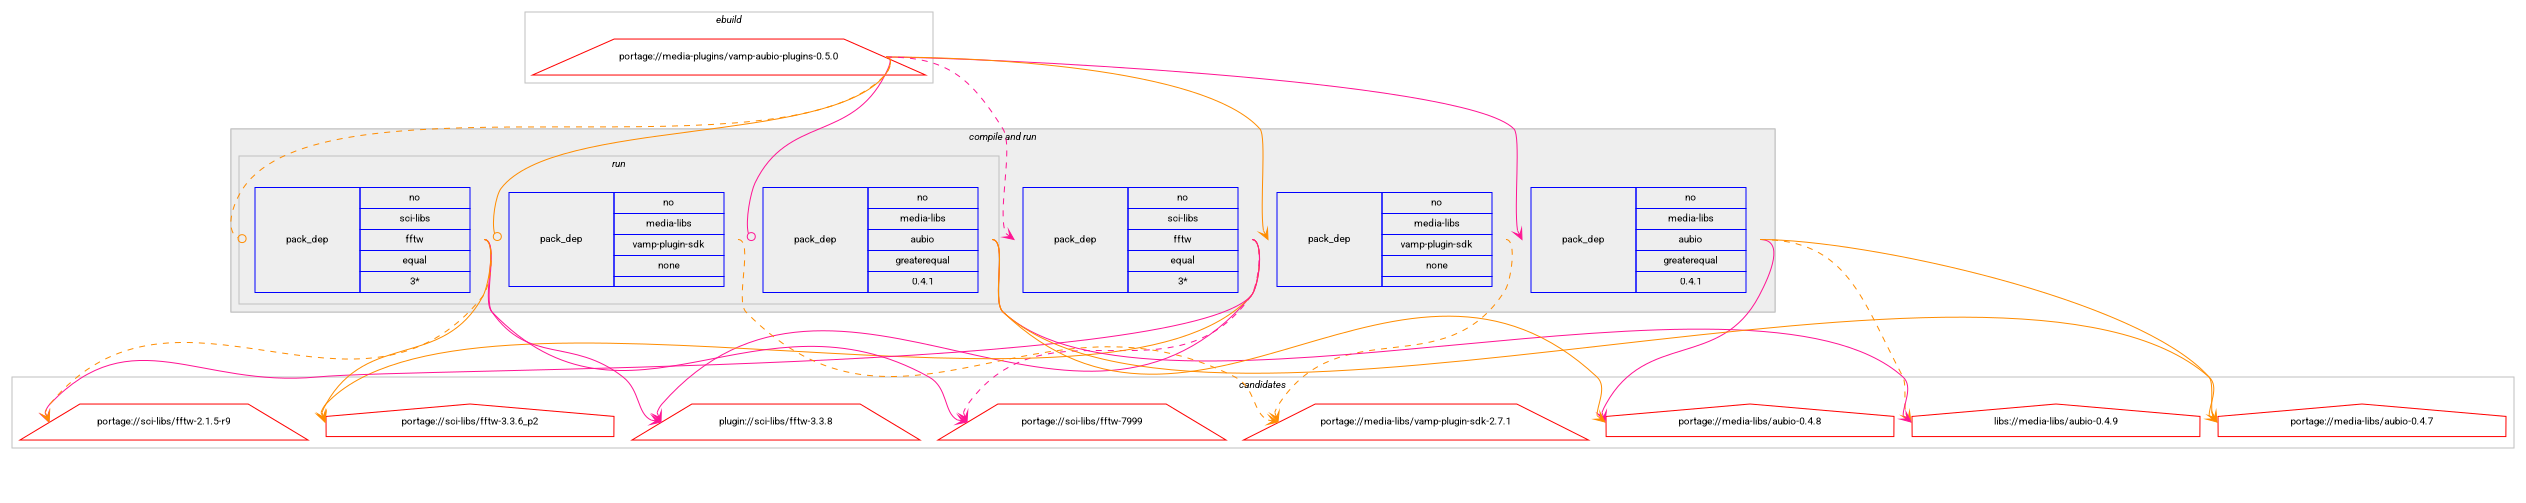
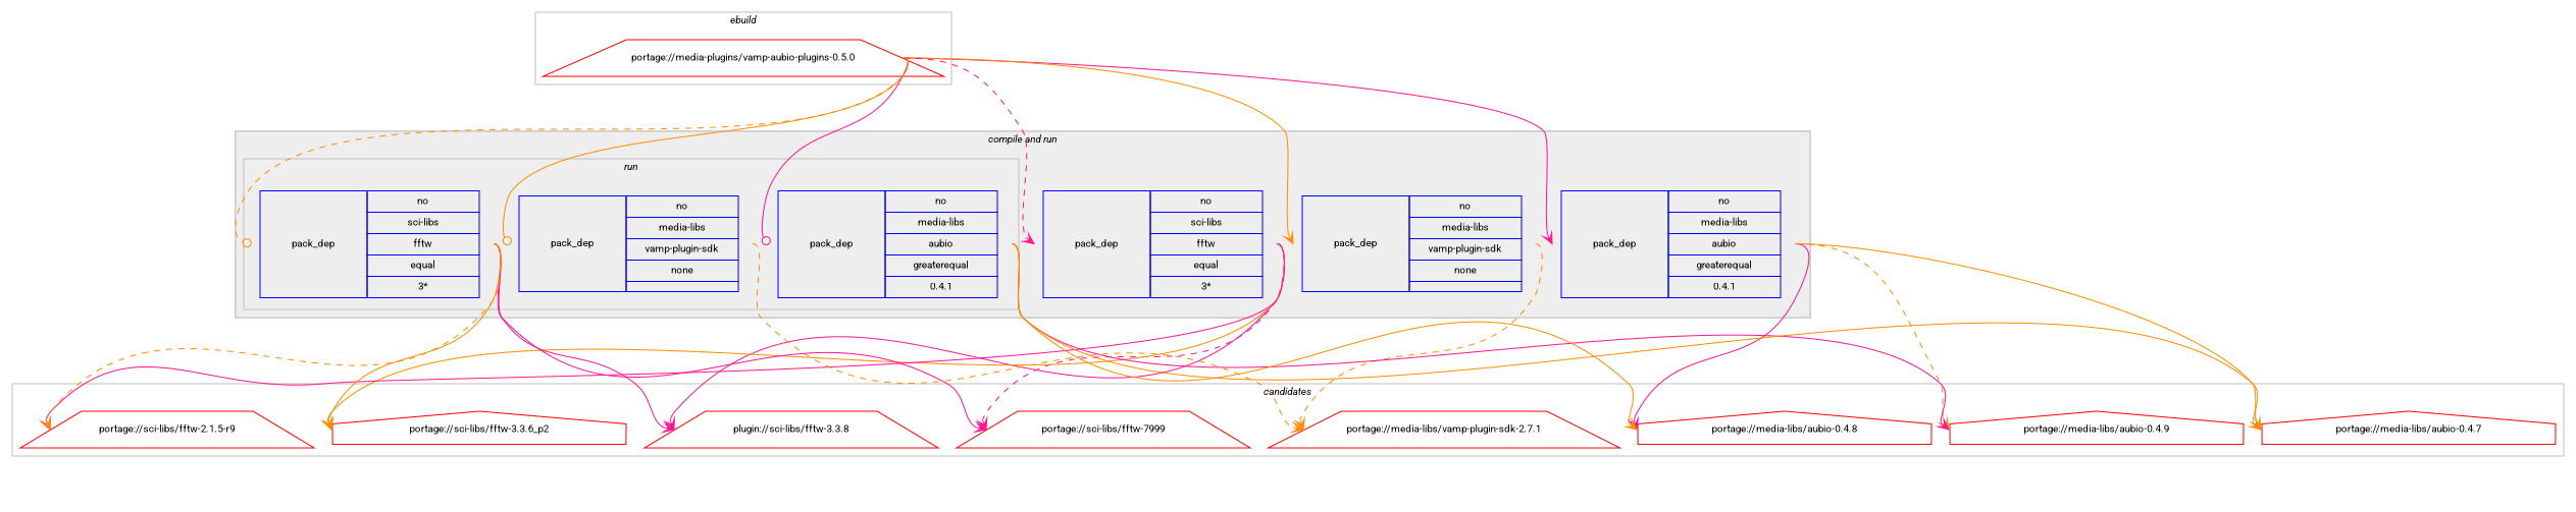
  digraph {
    compound=true
    concentrate=true
    fontname=Roboto
    fontsize=10
    newrank=true
    rankdir=TB
    ranksep=1.5
    node [color=red fontname=Roboto fontsize=10 shape=none]
    edge [arrowhead=vee color=darkorange fontname=Roboto headport=w style=solid tailport=e weight=100]
    n1 [label="portage://media-plugins/vamp-aubio-plugins-0.5.0" shape=trapezium width=4]
    n2 [color=blue label=<<TABLE BORDER="0" CELLBORDER="1" CELLSPACING="0" CELLPADDING="4" WIDTH="220"><TR><TD ROWSPAN="6" CELLPADDING="30">pack_dep</TD></TR><TR><TD WIDTH="110">no</TD></TR><TR><TD>media-libs</TD></TR><TR><TD>aubio</TD></TR><TR><TD>greaterequal</TD></TR><TR><TD>0.4.1</TD></TR></TABLE>>]
    n3 [color=blue label=<<TABLE BORDER="0" CELLBORDER="1" CELLSPACING="0" CELLPADDING="4" WIDTH="220"><TR><TD ROWSPAN="6" CELLPADDING="30">pack_dep</TD></TR><TR><TD WIDTH="110">no</TD></TR><TR><TD>media-libs</TD></TR><TR><TD>vamp-plugin-sdk</TD></TR><TR><TD>none</TD></TR><TR><TD></TD></TR></TABLE>>]
    n4 [color=blue label=<<TABLE BORDER="0" CELLBORDER="1" CELLSPACING="0" CELLPADDING="4" WIDTH="220"><TR><TD ROWSPAN="6" CELLPADDING="30">pack_dep</TD></TR><TR><TD WIDTH="110">no</TD></TR><TR><TD>sci-libs</TD></TR><TR><TD>fftw</TD></TR><TR><TD>equal</TD></TR><TR><TD>3*</TD></TR></TABLE>>]
    n5 [color=blue label=<<TABLE BORDER="0" CELLBORDER="1" CELLSPACING="0" CELLPADDING="4" WIDTH="220"><TR><TD ROWSPAN="6" CELLPADDING="30">pack_dep</TD></TR><TR><TD WIDTH="110">no</TD></TR><TR><TD>media-libs</TD></TR><TR><TD>aubio</TD></TR><TR><TD>greaterequal</TD></TR><TR><TD>0.4.1</TD></TR></TABLE>>]
    n6 [color=blue label=<<TABLE BORDER="0" CELLBORDER="1" CELLSPACING="0" CELLPADDING="4" WIDTH="220"><TR><TD ROWSPAN="6" CELLPADDING="30">pack_dep</TD></TR><TR><TD WIDTH="110">no</TD></TR><TR><TD>media-libs</TD></TR><TR><TD>vamp-plugin-sdk</TD></TR><TR><TD>none</TD></TR><TR><TD></TD></TR></TABLE>>]
    n7 [color=blue label=<<TABLE BORDER="0" CELLBORDER="1" CELLSPACING="0" CELLPADDING="4" WIDTH="220"><TR><TD ROWSPAN="6" CELLPADDING="30">pack_dep</TD></TR><TR><TD WIDTH="110">no</TD></TR><TR><TD>sci-libs</TD></TR><TR><TD>fftw</TD></TR><TR><TD>equal</TD></TR><TR><TD>3*</TD></TR></TABLE>>]
-   n8 [label="libs://media-libs/aubio-0.4.9" shape=house width=4]
+   n8 [label="portage://media-libs/aubio-0.4.9" shape=house width=4]
    n9 [label="portage://media-libs/aubio-0.4.8" shape=house width=4]
    n10 [label="portage://media-libs/aubio-0.4.7" shape=house width=4]
    n11 [label="portage://media-libs/vamp-plugin-sdk-2.7.1" shape=trapezium width=4]
    n12 [label="portage://sci-libs/fftw-7999" shape=trapezium width=4]
    n13 [label="plugin://sci-libs/fftw-3.3.8" shape=trapezium width=4]
    n14 [label="portage://sci-libs/fftw-3.3.6_p2" shape=house width=4]
    n15 [label="portage://sci-libs/fftw-2.1.5-r9" shape=trapezium width=4]
    subgraph cluster_1 {
      color=gray
      label=<<i>ebuild</i>>
      n1
    }
    subgraph cluster_2 {
      color=gray
      label=<<i>dependencies</i>>
      subgraph cluster_3 {
        color=gray
        fillcolor="#eeeeee"
        label=<<i>compile</i>>
        style=filled
        subgraph sub_4 {
          color=gray
          fillcolor="#eeeeee"
          label=<<i>compile</i>>
          style=filled
          n2
        }
        subgraph sub_5 {
          color=gray
          fillcolor="#eeeeee"
          label=<<i>compile</i>>
          style=filled
          n3
        }
        subgraph sub_6 {
          color=gray
          fillcolor="#eeeeee"
          label=<<i>compile</i>>
          style=filled
          n4
        }
      }
      subgraph cluster_7 {
        color=gray
        fillcolor="#eeeeee"
        label=<<i>compile and run</i>>
        style=filled
      }
      subgraph cluster_8 {
        color=gray
        fillcolor="#eeeeee"
        label=<<i>run</i>>
        style=filled
        subgraph sub_9 {
          color=gray
          fillcolor="#eeeeee"
          label=<<i>run</i>>
          style=filled
          n5
        }
        subgraph sub_10 {
          color=gray
          fillcolor="#eeeeee"
          label=<<i>run</i>>
          style=filled
          n6
        }
        subgraph sub_11 {
          color=gray
          fillcolor="#eeeeee"
          label=<<i>run</i>>
          style=filled
          n7
        }
      }
    }
    subgraph cluster_12 {
      color=gray
      label=<<i>candidates</i>>
      rank=same
      subgraph sub_13 {
        color=black
        label=<<i>candidates</i>>
        nodesep=1
        rank=same
        n8
        n9
        n10
      }
      subgraph sub_14 {
        color=black
        label=<<i>candidates</i>>
        nodesep=1
        rank=same
        n11
      }
      subgraph sub_15 {
        color=black
        label=<<i>candidates</i>>
        nodesep=1
        rank=same
        n12
        n13
        n14
        n15
      }
      subgraph sub_16 {
        color=black
        label=<<i>candidates</i>>
        nodesep=1
        rank=same
        n8
        n9
        n10
      }
      subgraph sub_17 {
        color=black
        label=<<i>candidates</i>>
        nodesep=1
        rank=same
        n11
      }
      subgraph sub_18 {
        color=black
        label=<<i>candidates</i>>
        nodesep=1
        rank=same
        n12
        n13
        n14
        n15
      }
    }
    n1 -> n2 [color=deeppink weight=20]
    n1 -> n3 [weight=20]
    n1 -> n4 [color=deeppink style=dashed weight=20]
    n1 -> n5 [arrowhead=odot color=deeppink weight=20]
    n1 -> n6 [arrowhead=odot weight=20]
    n1 -> n7 [arrowhead=odot style=dashed weight=20]
    n2 -> n8 [style=dashed]
    n2 -> n9 [color=deeppink]
    n2 -> n10
    n3 -> n11 [style=dashed]
    n4 -> n12 [color=deeppink style=dashed]
    n4 -> n13 [color=deeppink]
    n4 -> n14
    n4 -> n15 [color=deeppink]
    n5 -> n8 [color=deeppink]
    n5 -> n9
    n5 -> n10
    n6 -> n11 [style=dashed]
    n7 -> n12 [color=deeppink]
    n7 -> n13 [color=deeppink]
    n7 -> n14
    n7 -> n15 [style=dashed]
  }
